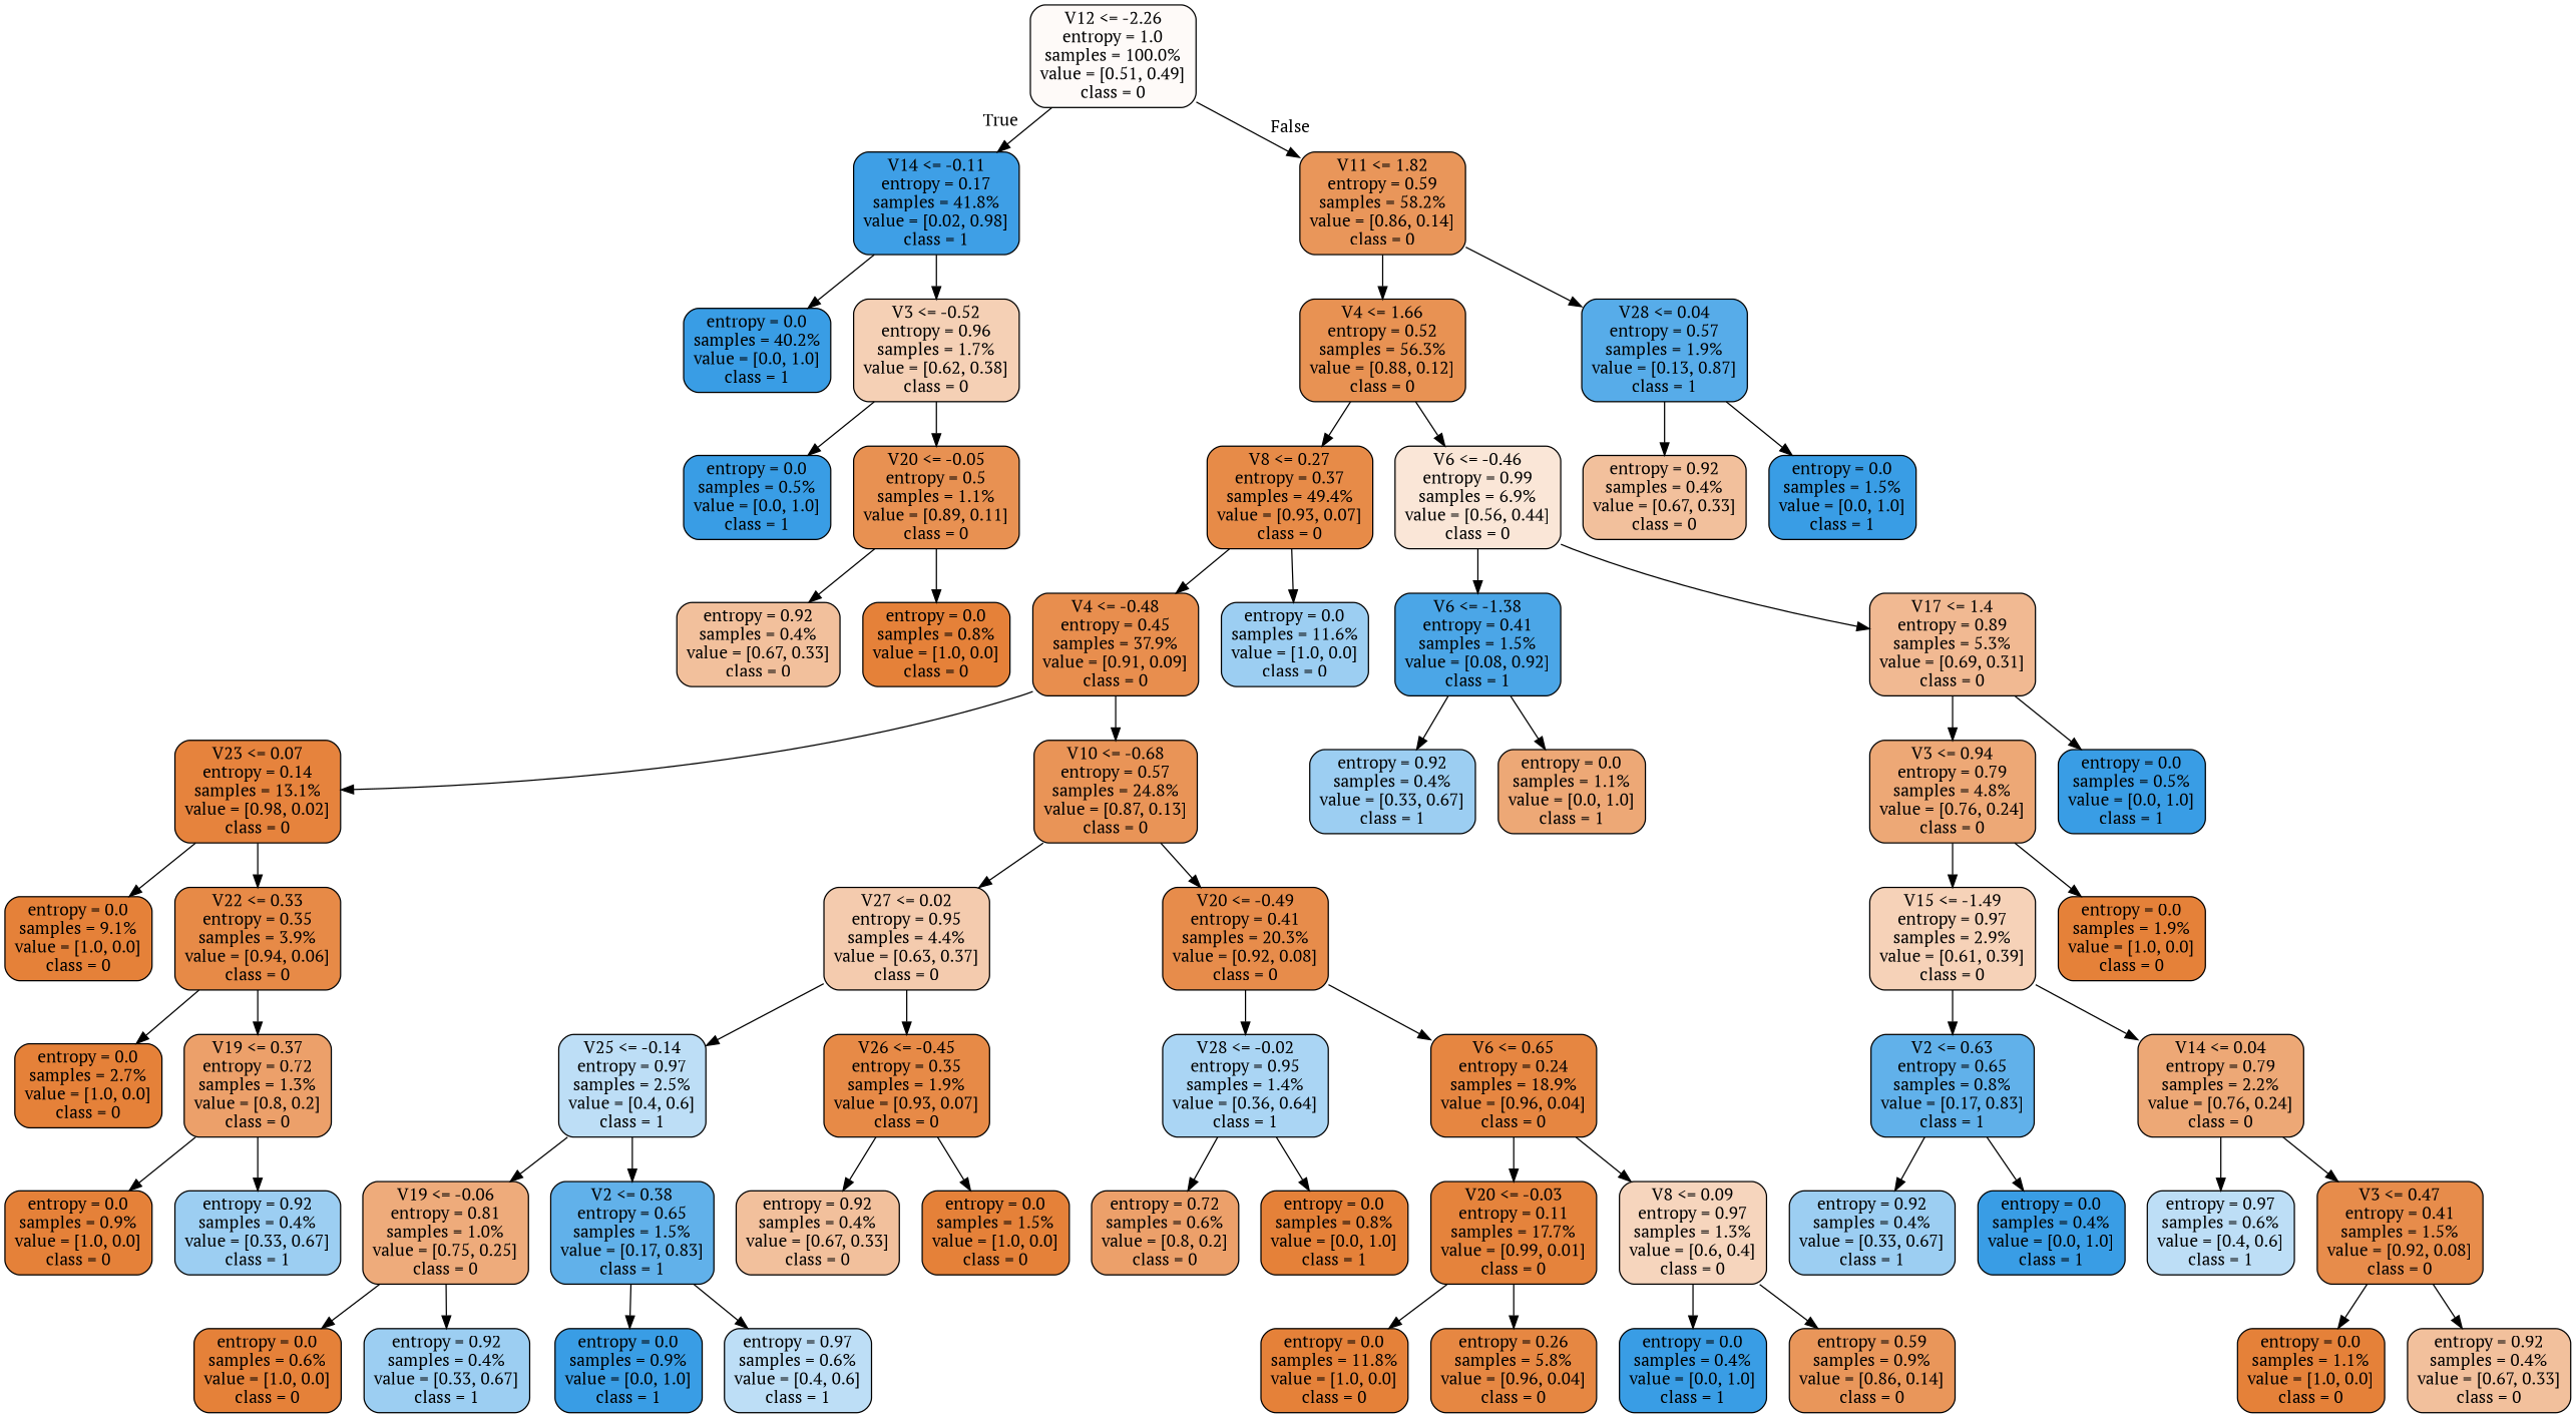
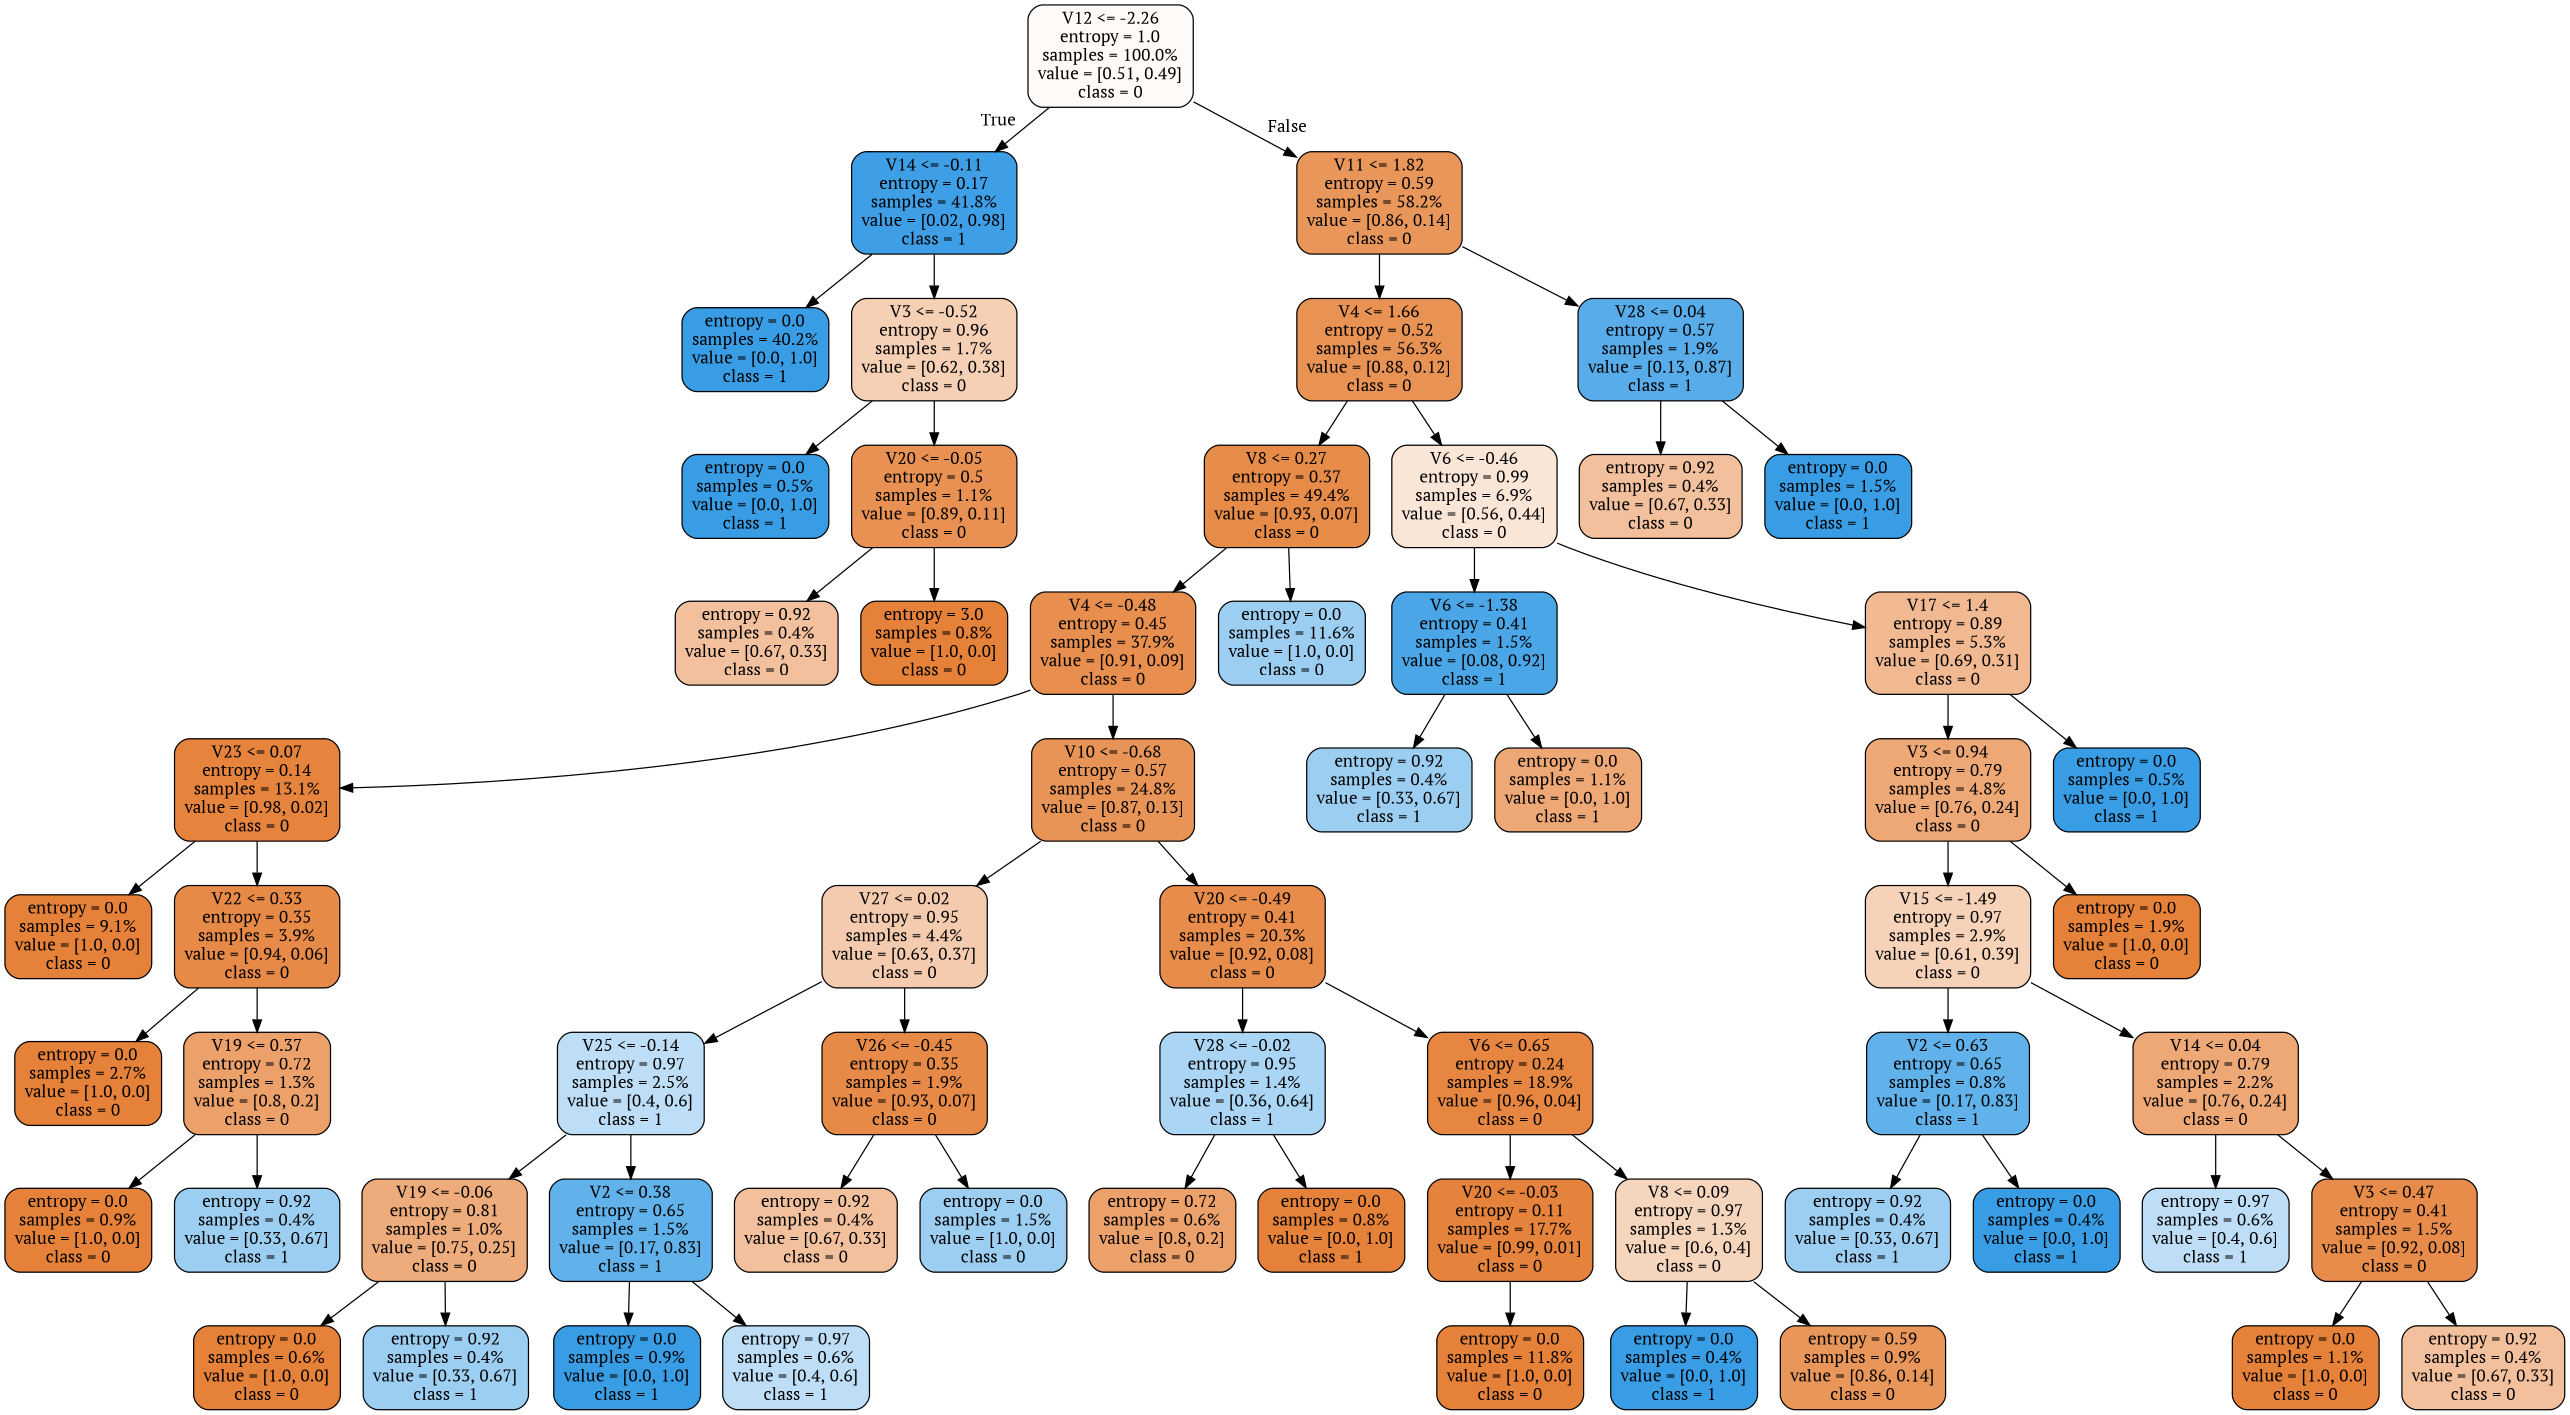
  digraph {
    fontname="PT Serif"
    node [color=black fillcolor="#e58139" fontname="PT Serif" shape=box style="filled, rounded"]
    edge [fontname="PT Serif"]
    n1 [fillcolor="#fefaf8" label="V12 <= -2.26\nentropy = 1.0\nsamples = 100.0%\nvalue = [0.51, 0.49]\nclass = 0"]
    n2 [fillcolor="#3e9fe6" label="V14 <= -0.11\nentropy = 0.17\nsamples = 41.8%\nvalue = [0.02, 0.98]\nclass = 1"]
    n3 [fillcolor="#e9965a" label="V11 <= 1.82\nentropy = 0.59\nsamples = 58.2%\nvalue = [0.86, 0.14]\nclass = 0"]
    n4 [fillcolor="#399de5" label="entropy = 0.0\nsamples = 40.2%\nvalue = [0.0, 1.0]\nclass = 1"]
    n5 [fillcolor="#f5d0b5" label="V3 <= -0.52\nentropy = 0.96\nsamples = 1.7%\nvalue = [0.62, 0.38]\nclass = 0"]
    n6 [fillcolor="#e89253" label="V4 <= 1.66\nentropy = 0.52\nsamples = 56.3%\nvalue = [0.88, 0.12]\nclass = 0"]
    n7 [fillcolor="#57ace9" label="V28 <= 0.04\nentropy = 0.57\nsamples = 1.9%\nvalue = [0.13, 0.87]\nclass = 1"]
    n8 [fillcolor="#399de5" label="entropy = 0.0\nsamples = 0.5%\nvalue = [0.0, 1.0]\nclass = 1"]
    n9 [fillcolor="#e89152" label="V20 <= -0.05\nentropy = 0.5\nsamples = 1.1%\nvalue = [0.89, 0.11]\nclass = 0"]
    n10 [fillcolor="#f2c09c" label="entropy = 0.92\nsamples = 0.4%\nvalue = [0.67, 0.33]\nclass = 0"]
-   n11 [label="entropy = 0.0\nsamples = 0.8%\nvalue = [1.0, 0.0]\nclass = 0"]
+   n11 [label="entropy = 3.0\nsamples = 0.8%\nvalue = [1.0, 0.0]\nclass = 0"]
    n12 [fillcolor="#e78b48" label="V8 <= 0.27\nentropy = 0.37\nsamples = 49.4%\nvalue = [0.93, 0.07]\nclass = 0"]
    n13 [fillcolor="#fae6d7" label="V6 <= -0.46\nentropy = 0.99\nsamples = 6.9%\nvalue = [0.56, 0.44]\nclass = 0"]
    n14 [fillcolor="#f2c09c" label="entropy = 0.92\nsamples = 0.4%\nvalue = [0.67, 0.33]\nclass = 0"]
    n15 [fillcolor="#399de5" label="entropy = 0.0\nsamples = 1.5%\nvalue = [0.0, 1.0]\nclass = 1"]
    n16 [fillcolor="#e88e4e" label="V4 <= -0.48\nentropy = 0.45\nsamples = 37.9%\nvalue = [0.91, 0.09]\nclass = 0"]
    n17 [fillcolor="#9ccef2" label="entropy = 0.0\nsamples = 11.6%\nvalue = [1.0, 0.0]\nclass = 0"]
    n18 [fillcolor="#4ba6e7" label="V6 <= -1.38\nentropy = 0.41\nsamples = 1.5%\nvalue = [0.08, 0.92]\nclass = 1"]
    n19 [fillcolor="#f1b992" label="V17 <= 1.4\nentropy = 0.89\nsamples = 5.3%\nvalue = [0.69, 0.31]\nclass = 0"]
    n20 [fillcolor="#e6833d" label="V23 <= 0.07\nentropy = 0.14\nsamples = 13.1%\nvalue = [0.98, 0.02]\nclass = 0"]
    n21 [fillcolor="#e99457" label="V10 <= -0.68\nentropy = 0.57\nsamples = 24.8%\nvalue = [0.87, 0.13]\nclass = 0"]
    n22 [label="entropy = 0.0\nsamples = 9.1%\nvalue = [1.0, 0.0]\nclass = 0"]
    n23 [fillcolor="#e78a47" label="V22 <= 0.33\nentropy = 0.35\nsamples = 3.9%\nvalue = [0.94, 0.06]\nclass = 0"]
    n24 [fillcolor="#f4cbae" label="V27 <= 0.02\nentropy = 0.95\nsamples = 4.4%\nvalue = [0.63, 0.37]\nclass = 0"]
    n25 [fillcolor="#e78c4b" label="V20 <= -0.49\nentropy = 0.41\nsamples = 20.3%\nvalue = [0.92, 0.08]\nclass = 0"]
    n26 [label="entropy = 0.0\nsamples = 2.7%\nvalue = [1.0, 0.0]\nclass = 0"]
    n27 [fillcolor="#eca06a" label="V19 <= 0.37\nentropy = 0.72\nsamples = 1.3%\nvalue = [0.8, 0.2]\nclass = 0"]
    n28 [label="entropy = 0.0\nsamples = 0.9%\nvalue = [1.0, 0.0]\nclass = 0"]
    n29 [fillcolor="#9ccef2" label="entropy = 0.92\nsamples = 0.4%\nvalue = [0.33, 0.67]\nclass = 1"]
    n30 [fillcolor="#bddef6" label="V25 <= -0.14\nentropy = 0.97\nsamples = 2.5%\nvalue = [0.4, 0.6]\nclass = 1"]
    n31 [fillcolor="#e78a47" label="V26 <= -0.45\nentropy = 0.35\nsamples = 1.9%\nvalue = [0.93, 0.07]\nclass = 0"]
    n32 [fillcolor="#aad5f4" label="V28 <= -0.02\nentropy = 0.95\nsamples = 1.4%\nvalue = [0.36, 0.64]\nclass = 1"]
    n33 [fillcolor="#e68641" label="V6 <= 0.65\nentropy = 0.24\nsamples = 18.9%\nvalue = [0.96, 0.04]\nclass = 0"]
    n34 [fillcolor="#eeab7b" label="V19 <= -0.06\nentropy = 0.81\nsamples = 1.0%\nvalue = [0.75, 0.25]\nclass = 0"]
    n35 [fillcolor="#61b1ea" label="V2 <= 0.38\nentropy = 0.65\nsamples = 1.5%\nvalue = [0.17, 0.83]\nclass = 1"]
    n36 [fillcolor="#f2c09c" label="entropy = 0.92\nsamples = 0.4%\nvalue = [0.67, 0.33]\nclass = 0"]
-   n37 [label="entropy = 0.0\nsamples = 1.5%\nvalue = [1.0, 0.0]\nclass = 0"]
+   n37 [fillcolor="#9ccef2" label="entropy = 0.0\nsamples = 1.5%\nvalue = [1.0, 0.0]\nclass = 0"]
    n38 [label="entropy = 0.0\nsamples = 0.6%\nvalue = [1.0, 0.0]\nclass = 0"]
    n39 [fillcolor="#9ccef2" label="entropy = 0.92\nsamples = 0.4%\nvalue = [0.33, 0.67]\nclass = 1"]
    n40 [fillcolor="#399de5" label="entropy = 0.0\nsamples = 0.9%\nvalue = [0.0, 1.0]\nclass = 1"]
    n41 [fillcolor="#bddef6" label="entropy = 0.97\nsamples = 0.6%\nvalue = [0.4, 0.6]\nclass = 1"]
    n42 [fillcolor="#eca06a" label="entropy = 0.72\nsamples = 0.6%\nvalue = [0.8, 0.2]\nclass = 0"]
    n43 [label="entropy = 0.0\nsamples = 0.8%\nvalue = [0.0, 1.0]\nclass = 1"]
    n44 [fillcolor="#e5833c" label="V20 <= -0.03\nentropy = 0.11\nsamples = 17.7%\nvalue = [0.99, 0.01]\nclass = 0"]
    n45 [fillcolor="#f6d5bd" label="V8 <= 0.09\nentropy = 0.97\nsamples = 1.3%\nvalue = [0.6, 0.4]\nclass = 0"]
    n46 [label="entropy = 0.0\nsamples = 11.8%\nvalue = [1.0, 0.0]\nclass = 0"]
-   n47 [fillcolor="#e68742" label="entropy = 0.26\nsamples = 5.8%\nvalue = [0.96, 0.04]\nclass = 0"]
    n48 [fillcolor="#399de5" label="entropy = 0.0\nsamples = 0.4%\nvalue = [0.0, 1.0]\nclass = 1"]
    n49 [fillcolor="#e9965a" label="entropy = 0.59\nsamples = 0.9%\nvalue = [0.86, 0.14]\nclass = 0"]
    n50 [fillcolor="#9ccef2" label="entropy = 0.92\nsamples = 0.4%\nvalue = [0.33, 0.67]\nclass = 1"]
    n51 [fillcolor="#eda876" label="entropy = 0.0\nsamples = 1.1%\nvalue = [0.0, 1.0]\nclass = 1"]
    n52 [fillcolor="#eda876" label="V3 <= 0.94\nentropy = 0.79\nsamples = 4.8%\nvalue = [0.76, 0.24]\nclass = 0"]
    n53 [fillcolor="#399de5" label="entropy = 0.0\nsamples = 0.5%\nvalue = [0.0, 1.0]\nclass = 1"]
    n54 [fillcolor="#f6d2b8" label="V15 <= -1.49\nentropy = 0.97\nsamples = 2.9%\nvalue = [0.61, 0.39]\nclass = 0"]
    n55 [label="entropy = 0.0\nsamples = 1.9%\nvalue = [1.0, 0.0]\nclass = 0"]
    n56 [fillcolor="#61b1ea" label="V2 <= 0.63\nentropy = 0.65\nsamples = 0.8%\nvalue = [0.17, 0.83]\nclass = 1"]
    n57 [fillcolor="#eda876" label="V14 <= 0.04\nentropy = 0.79\nsamples = 2.2%\nvalue = [0.76, 0.24]\nclass = 0"]
    n58 [fillcolor="#9ccef2" label="entropy = 0.92\nsamples = 0.4%\nvalue = [0.33, 0.67]\nclass = 1"]
    n59 [fillcolor="#399de5" label="entropy = 0.0\nsamples = 0.4%\nvalue = [0.0, 1.0]\nclass = 1"]
    n60 [fillcolor="#bddef6" label="entropy = 0.97\nsamples = 0.6%\nvalue = [0.4, 0.6]\nclass = 1"]
    n61 [fillcolor="#e78c4b" label="V3 <= 0.47\nentropy = 0.41\nsamples = 1.5%\nvalue = [0.92, 0.08]\nclass = 0"]
    n62 [label="entropy = 0.0\nsamples = 1.1%\nvalue = [1.0, 0.0]\nclass = 0"]
    n63 [fillcolor="#f2c09c" label="entropy = 0.92\nsamples = 0.4%\nvalue = [0.67, 0.33]\nclass = 0"]
    n1 -> n2 [headlabel=True labelangle=45 labeldistance=2.5]
    n1 -> n3 [headlabel=False labelangle=-45 labeldistance=2.5]
    n2 -> n4
    n2 -> n5
    n3 -> n6
    n3 -> n7
    n5 -> n8
    n5 -> n9
    n6 -> n12
    n6 -> n13
    n7 -> n14
    n7 -> n15
    n9 -> n10
    n9 -> n11
    n12 -> n16
    n12 -> n17
    n13 -> n18
    n13 -> n19
    n16 -> n20
    n16 -> n21
    n18 -> n50
    n18 -> n51
    n19 -> n52
    n19 -> n53
    n20 -> n22
    n20 -> n23
    n21 -> n24
    n21 -> n25
    n23 -> n26
    n23 -> n27
    n24 -> n30
    n24 -> n31
    n25 -> n32
    n25 -> n33
    n27 -> n28
    n27 -> n29
    n30 -> n34
    n30 -> n35
    n31 -> n36
    n31 -> n37
    n32 -> n42
    n32 -> n43
    n33 -> n44
    n33 -> n45
    n34 -> n38
    n34 -> n39
    n35 -> n40
    n35 -> n41
    n44 -> n46
-   n44 -> n47
    n45 -> n48
    n45 -> n49
    n52 -> n54
    n52 -> n55
    n54 -> n56
    n54 -> n57
    n56 -> n58
    n56 -> n59
    n57 -> n60
    n57 -> n61
    n61 -> n62
    n61 -> n63
  }
